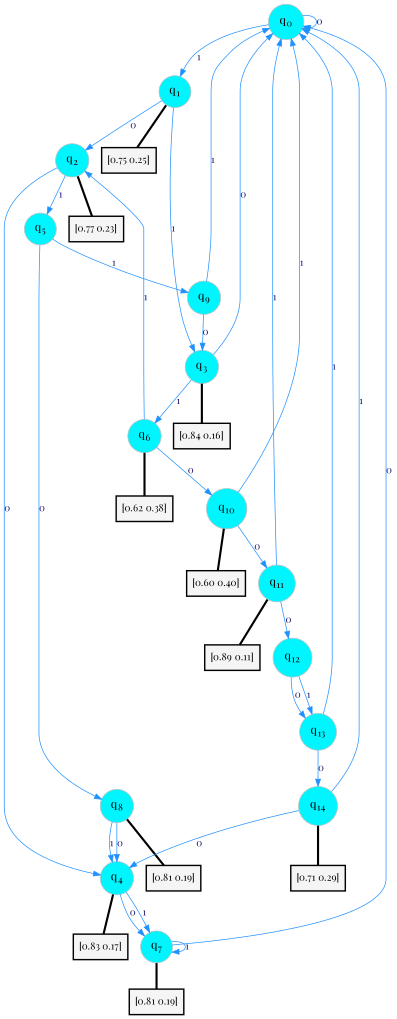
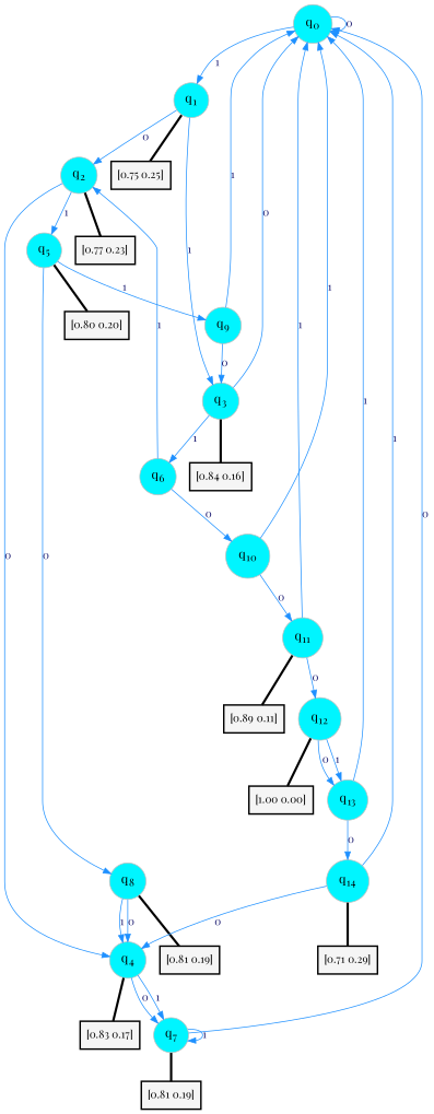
  digraph {
    fontname="Playfair Display"
    rankdir=TD
    node [color=gray fillcolor=turquoise1 fontcolor=black fontname="Playfair Display" fontsize=16 fontweight=bold shape=circle style=filled]
    edge [arrowsize=1 color=dodgerblue1 fontcolor=midnightblue fontname="Playfair Display" fontweight=bold penwidth=1 style=solid weight=20]
    n1 [label=<q<SUB>0</SUB>>]
    n2 [label=<q<SUB>1</SUB>>]
    n3 [label=<q<SUB>2</SUB>>]
    n4 [label=<q<SUB>3</SUB>>]
    n5 [color=black fillcolor=whitesmoke fontsize=14 label="[0.75 0.25]" penwidth=2 shape=box]
    n6 [label=<q<SUB>4</SUB>>]
    n7 [label=<q<SUB>5</SUB>>]
    n8 [color=black fillcolor=whitesmoke fontsize=14 label="[0.77 0.23]" penwidth=2 shape=box]
    n9 [label=<q<SUB>6</SUB>>]
    n10 [color=black fillcolor=whitesmoke fontsize=14 label="[0.84 0.16]" penwidth=2 shape=box]
    n11 [label=<q<SUB>7</SUB>>]
    n12 [color=black fillcolor=whitesmoke fontsize=14 label="[0.83 0.17]" penwidth=2 shape=box]
    n13 [label=<q<SUB>8</SUB>>]
    n14 [label=<q<SUB>9</SUB>>]
+   n15 [color=black fillcolor=whitesmoke fontsize=14 label="[0.80 0.20]" penwidth=2 shape=box]
    n16 [label=<q<SUB>10</SUB>>]
-   n17 [color=black fillcolor=whitesmoke fontsize=14 label="[0.62 0.38]" penwidth=2 shape=box]
    n18 [color=black fillcolor=whitesmoke fontsize=14 label="[0.81 0.19]" penwidth=2 shape=box]
    n19 [color=black fillcolor=whitesmoke fontsize=14 label="[0.81 0.19]" penwidth=2 shape=box]
    n20 [label=<q<SUB>11</SUB>>]
-   n21 [color=black fillcolor=whitesmoke fontsize=14 label="[0.60 0.40]" penwidth=2 shape=box]
    n22 [label=<q<SUB>12</SUB>>]
    n23 [color=black fillcolor=whitesmoke fontsize=14 label="[0.89 0.11]" penwidth=2 shape=box]
    n24 [label=<q<SUB>13</SUB>>]
+   n25 [color=black fillcolor=whitesmoke fontsize=14 label="[1.00 0.00]" penwidth=2 shape=box]
    n26 [label=<q<SUB>14</SUB>>]
    n27 [color=black fillcolor=whitesmoke fontsize=14 label="[0.71 0.29]" penwidth=2 shape=box]
    n1 -> n1 [label=0]
    n1 -> n2 [label=1]
    n2 -> n3 [label=0]
    n2 -> n4 [label=1]
    n2 -> n5 [arrowhead=none color=black penwidth=3]
    n3 -> n6 [label=0]
    n3 -> n7 [label=1]
    n3 -> n8 [arrowhead=none color=black penwidth=3]
    n4 -> n1 [label=0]
    n4 -> n9 [label=1]
    n4 -> n10 [arrowhead=none color=black penwidth=3]
    n6 -> n11 [label=0]
    n6 -> n11 [label=1]
    n6 -> n12 [arrowhead=none color=black penwidth=3]
    n7 -> n13 [label=0]
    n7 -> n14 [label=1]
+   n7 -> n15 [arrowhead=none color=black penwidth=3]
    n9 -> n3 [label=1]
    n9 -> n16 [label=0]
-   n9 -> n17 [arrowhead=none color=black penwidth=3]
    n11 -> n1 [label=0]
    n11 -> n11 [label=1]
    n11 -> n18 [arrowhead=none color=black penwidth=3]
    n13 -> n6 [label=0]
    n13 -> n6 [label=1]
    n13 -> n19 [arrowhead=none color=black penwidth=3]
    n14 -> n1 [label=1]
    n14 -> n4 [label=0]
    n16 -> n1 [label=1]
    n16 -> n20 [label=0]
-   n16 -> n21 [arrowhead=none color=black penwidth=3]
    n20 -> n1 [label=1]
    n20 -> n22 [label=0]
    n20 -> n23 [arrowhead=none color=black penwidth=3]
    n22 -> n24 [label=0]
    n22 -> n24 [label=1]
+   n22 -> n25 [arrowhead=none color=black penwidth=3]
    n24 -> n1 [label=1]
    n24 -> n26 [label=0]
    n26 -> n1 [label=1]
    n26 -> n6 [label=0]
    n26 -> n27 [arrowhead=none color=black penwidth=3]
  }
